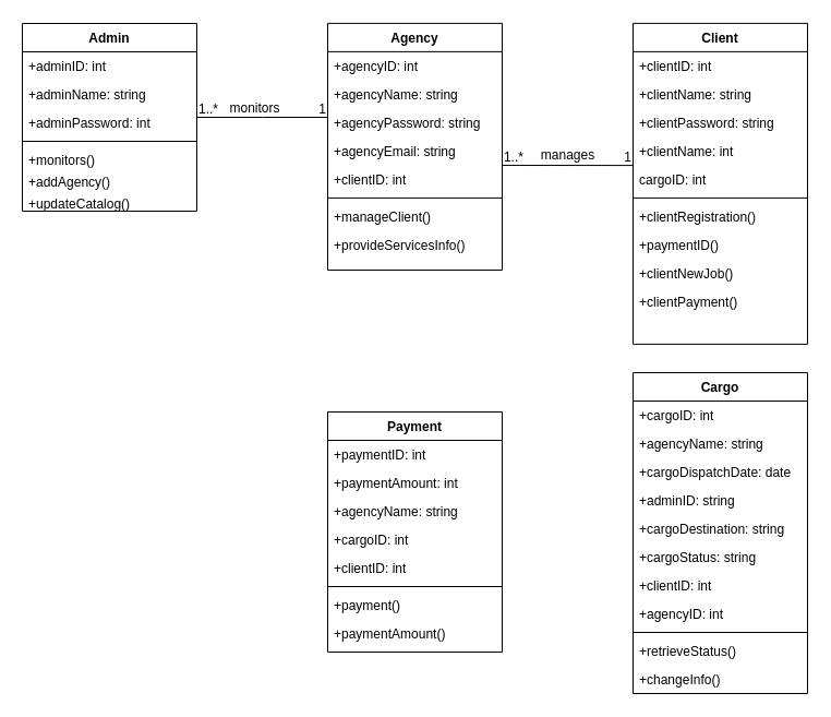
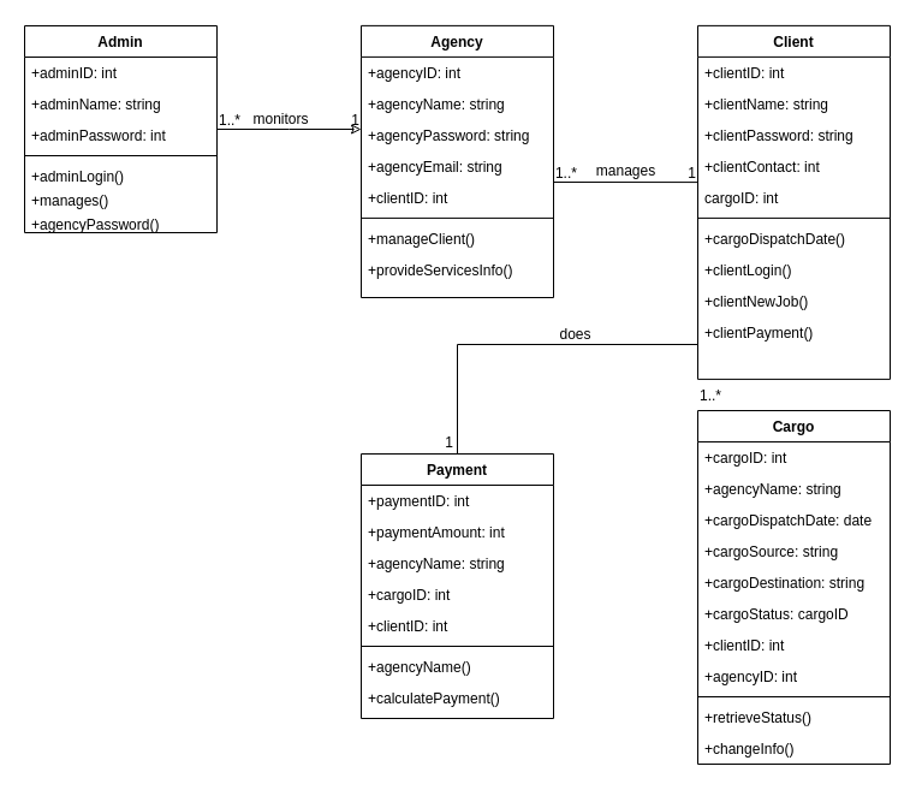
  <mxCell id="0" />
  <mxCell id="1" parent="0" />
  <mxCell id="2" value="Admin" style="swimlane;fontStyle=1;align=center;verticalAlign=top;childLayout=stackLayout;horizontal=1;startSize=26;horizontalStack=0;resizeParent=1;resizeLast=0;collapsible=1;marginBottom=0;rounded=0;shadow=0;strokeWidth=1;" parent="1" vertex="1"><mxGeometry x="20" y="21" width="160" height="172" as="geometry"><mxRectangle x="230" y="140" width="160" height="26" as="alternateBounds" /></mxGeometry></mxCell>
  <mxCell id="3" value="+adminID: int" style="text;align=left;verticalAlign=top;spacingLeft=4;spacingRight=4;overflow=hidden;rotatable=0;points=[[0,0.5],[1,0.5]];portConstraint=eastwest;" parent="2" vertex="1"><mxGeometry y="26" width="160" height="26" as="geometry" /></mxCell>
  <mxCell id="4" value="+adminName: string" style="text;align=left;verticalAlign=top;spacingLeft=4;spacingRight=4;overflow=hidden;rotatable=0;points=[[0,0.5],[1,0.5]];portConstraint=eastwest;rounded=0;shadow=0;html=0;" parent="2" vertex="1"><mxGeometry y="52" width="160" height="26" as="geometry" /></mxCell>
  <mxCell id="5" value="+adminPassword: int" style="text;align=left;verticalAlign=top;spacingLeft=4;spacingRight=4;overflow=hidden;rotatable=0;points=[[0,0.5],[1,0.5]];portConstraint=eastwest;rounded=0;shadow=0;html=0;" parent="2" vertex="1"><mxGeometry y="78" width="160" height="26" as="geometry" /></mxCell>
  <mxCell id="6" value="" style="line;html=1;strokeWidth=1;align=left;verticalAlign=middle;spacingTop=-1;spacingLeft=3;spacingRight=3;rotatable=0;labelPosition=right;points=[];portConstraint=eastwest;" parent="2" vertex="1"><mxGeometry y="104" width="160" height="8" as="geometry" /></mxCell>
- <mxCell id="7" value="+monitors()" style="text;align=left;verticalAlign=top;spacingLeft=4;spacingRight=4;overflow=hidden;rotatable=0;points=[[0,0.5],[1,0.5]];portConstraint=eastwest;" parent="2" vertex="1"><mxGeometry y="112" width="160" height="20" as="geometry" /></mxCell>
- <mxCell id="8" value="+addAgency()" style="text;align=left;verticalAlign=top;spacingLeft=4;spacingRight=4;overflow=hidden;rotatable=0;points=[[0,0.5],[1,0.5]];portConstraint=eastwest;" parent="2" vertex="1"><mxGeometry y="132" width="160" height="20" as="geometry" /></mxCell>
- <mxCell id="9" value="+updateCatalog()" style="text;align=left;verticalAlign=top;spacingLeft=4;spacingRight=4;overflow=hidden;rotatable=0;points=[[0,0.5],[1,0.5]];portConstraint=eastwest;" parent="2" vertex="1"><mxGeometry y="152" width="160" height="20" as="geometry" /></mxCell>
+ <mxCell id="7" value="+adminLogin()" style="text;align=left;verticalAlign=top;spacingLeft=4;spacingRight=4;overflow=hidden;rotatable=0;points=[[0,0.5],[1,0.5]];portConstraint=eastwest;" parent="2" vertex="1"><mxGeometry y="112" width="160" height="20" as="geometry" /></mxCell>
+ <mxCell id="8" value="+manages()" style="text;align=left;verticalAlign=top;spacingLeft=4;spacingRight=4;overflow=hidden;rotatable=0;points=[[0,0.5],[1,0.5]];portConstraint=eastwest;" parent="2" vertex="1"><mxGeometry y="132" width="160" height="20" as="geometry" /></mxCell>
+ <mxCell id="9" value="+agencyPassword()" style="text;align=left;verticalAlign=top;spacingLeft=4;spacingRight=4;overflow=hidden;rotatable=0;points=[[0,0.5],[1,0.5]];portConstraint=eastwest;" parent="2" vertex="1"><mxGeometry y="152" width="160" height="20" as="geometry" /></mxCell>
  <mxCell id="10" value="Agency" style="swimlane;fontStyle=1;align=center;verticalAlign=top;childLayout=stackLayout;horizontal=1;startSize=26;horizontalStack=0;resizeParent=1;resizeLast=0;collapsible=1;marginBottom=0;rounded=0;shadow=0;strokeWidth=1;" parent="1" vertex="1"><mxGeometry x="300" y="20.9" width="160" height="226.1" as="geometry"><mxRectangle x="550" y="140" width="160" height="26" as="alternateBounds" /></mxGeometry></mxCell>
  <mxCell id="11" value="+agencyID: int" style="text;align=left;verticalAlign=top;spacingLeft=4;spacingRight=4;overflow=hidden;rotatable=0;points=[[0,0.5],[1,0.5]];portConstraint=eastwest;" parent="10" vertex="1"><mxGeometry y="26" width="160" height="26" as="geometry" /></mxCell>
  <mxCell id="12" value="+agencyName: string" style="text;align=left;verticalAlign=top;spacingLeft=4;spacingRight=4;overflow=hidden;rotatable=0;points=[[0,0.5],[1,0.5]];portConstraint=eastwest;rounded=0;shadow=0;html=0;" parent="10" vertex="1"><mxGeometry y="52" width="160" height="26" as="geometry" /></mxCell>
  <mxCell id="13" value="+agencyPassword: string" style="text;align=left;verticalAlign=top;spacingLeft=4;spacingRight=4;overflow=hidden;rotatable=0;points=[[0,0.5],[1,0.5]];portConstraint=eastwest;rounded=0;shadow=0;html=0;" parent="10" vertex="1"><mxGeometry y="78" width="160" height="26" as="geometry" /></mxCell>
  <mxCell id="14" value="+agencyEmail: string" style="text;align=left;verticalAlign=top;spacingLeft=4;spacingRight=4;overflow=hidden;rotatable=0;points=[[0,0.5],[1,0.5]];portConstraint=eastwest;rounded=0;shadow=0;html=0;" parent="10" vertex="1"><mxGeometry y="104" width="160" height="26" as="geometry" /></mxCell>
  <mxCell id="15" value="+clientID: int" style="text;align=left;verticalAlign=top;spacingLeft=4;spacingRight=4;overflow=hidden;rotatable=0;points=[[0,0.5],[1,0.5]];portConstraint=eastwest;rounded=0;shadow=0;html=0;" parent="10" vertex="1"><mxGeometry y="130" width="160" height="26" as="geometry" /></mxCell>
  <mxCell id="16" value="" style="line;html=1;strokeWidth=1;align=left;verticalAlign=middle;spacingTop=-1;spacingLeft=3;spacingRight=3;rotatable=0;labelPosition=right;points=[];portConstraint=eastwest;" parent="10" vertex="1"><mxGeometry y="156" width="160" height="8" as="geometry" /></mxCell>
  <mxCell id="17" value="+manageClient()" style="text;align=left;verticalAlign=top;spacingLeft=4;spacingRight=4;overflow=hidden;rotatable=0;points=[[0,0.5],[1,0.5]];portConstraint=eastwest;" parent="10" vertex="1"><mxGeometry y="164" width="160" height="26" as="geometry" /></mxCell>
  <mxCell id="18" value="+provideServicesInfo()" style="text;align=left;verticalAlign=top;spacingLeft=4;spacingRight=4;overflow=hidden;rotatable=0;points=[[0,0.5],[1,0.5]];portConstraint=eastwest;" parent="10" vertex="1"><mxGeometry y="190" width="160" height="26" as="geometry" /></mxCell>
- <mxCell id="19" value="" style="endArrow=none;shadow=0;strokeWidth=1;rounded=0;endFill=0;edgeStyle=elbowEdgeStyle;elbow=vertical;" parent="1" source="2" target="10" edge="1"><mxGeometry x="0.5" y="41" relative="1" as="geometry"><mxPoint x="156" y="98" as="sourcePoint" /><mxPoint x="316" y="98" as="targetPoint" /><mxPoint x="-40" y="32" as="offset" /></mxGeometry></mxCell>
+ <mxCell id="19" value="" style="endArrow=classic;shadow=0;strokeWidth=1;rounded=0;endFill=0;edgeStyle=elbowEdgeStyle;elbow=vertical;" parent="1" source="2" target="10" edge="1"><mxGeometry x="0.5" y="41" relative="1" as="geometry"><mxPoint x="156" y="98" as="sourcePoint" /><mxPoint x="316" y="98" as="targetPoint" /><mxPoint x="-40" y="32" as="offset" /></mxGeometry></mxCell>
  <mxCell id="20" value="1..*" style="resizable=0;align=left;verticalAlign=bottom;labelBackgroundColor=none;fontSize=12;" parent="19" connectable="0" vertex="1"><mxGeometry x="-1" relative="1" as="geometry"><mxPoint y="1" as="offset" /></mxGeometry></mxCell>
  <mxCell id="21" value="1" style="resizable=0;align=right;verticalAlign=bottom;labelBackgroundColor=none;fontSize=12;" parent="19" connectable="0" vertex="1"><mxGeometry x="1" relative="1" as="geometry"><mxPoint y="1" as="offset" /></mxGeometry></mxCell>
  <mxCell id="22" value="monitors" style="text;html=1;resizable=0;points=[];;align=center;verticalAlign=middle;labelBackgroundColor=none;rounded=0;shadow=0;strokeWidth=1;fontSize=12;" parent="19" vertex="1" connectable="0"><mxGeometry x="0.5" y="49" relative="1" as="geometry"><mxPoint x="-38" y="40" as="offset" /></mxGeometry></mxCell>
+ <mxCell id="23" value="" style="endArrow=none;shadow=0;strokeWidth=1;rounded=0;endFill=0;edgeStyle=elbowEdgeStyle;elbow=vertical;entryX=0;entryY=0.5;entryDx=0;entryDy=0;exitX=0.5;exitY=0;exitDx=0;exitDy=0;" parent="1" source="54" target="41" edge="1"><mxGeometry x="0.5" y="41" relative="1" as="geometry"><mxPoint x="430" y="400.996" as="sourcePoint" /><mxPoint x="550" y="400.996" as="targetPoint" /><mxPoint x="-40" y="32" as="offset" /><Array as="points"><mxPoint x="445" y="286" /><mxPoint x="485" y="310" /><mxPoint x="520" y="458" /></Array></mxGeometry></mxCell>
+ <mxCell id="24" value="1..*" style="resizable=0;align=left;verticalAlign=bottom;labelBackgroundColor=none;fontSize=12;" parent="23" connectable="0" vertex="1"><mxGeometry x="-1" relative="1" as="geometry"><mxPoint x="200" y="-40" as="offset" /></mxGeometry></mxCell>
+ <mxCell id="25" value="1" style="resizable=0;align=right;verticalAlign=bottom;labelBackgroundColor=none;fontSize=12;" parent="23" connectable="0" vertex="1"><mxGeometry x="1" relative="1" as="geometry"><mxPoint x="-202" y="100" as="offset" /></mxGeometry></mxCell>
+ <mxCell id="26" value="does" style="text;html=1;resizable=0;points=[];;align=center;verticalAlign=middle;labelBackgroundColor=none;rounded=0;shadow=0;strokeWidth=1;fontSize=12;" parent="23" vertex="1" connectable="0"><mxGeometry x="0.5" y="49" relative="1" as="geometry"><mxPoint x="-38" y="40" as="offset" /></mxGeometry></mxCell>
  <mxCell id="27" value="" style="endArrow=none;shadow=0;strokeWidth=1;rounded=0;endFill=0;edgeStyle=elbowEdgeStyle;elbow=vertical;exitX=1;exitY=0.5;exitDx=0;exitDy=0;entryX=0;entryY=0.5;entryDx=0;entryDy=0;" parent="1" edge="1"><mxGeometry x="0.5" y="41" relative="1" as="geometry"><mxPoint x="460" y="151" as="sourcePoint" /><mxPoint x="580" y="151" as="targetPoint" /><mxPoint x="-40" y="32" as="offset" /><Array as="points"><mxPoint x="530" y="151.1" /></Array></mxGeometry></mxCell>
  <mxCell id="28" value="1..*" style="resizable=0;align=left;verticalAlign=bottom;labelBackgroundColor=none;fontSize=12;" parent="27" connectable="0" vertex="1"><mxGeometry x="-1" relative="1" as="geometry"><mxPoint y="1" as="offset" /></mxGeometry></mxCell>
  <mxCell id="29" value="1" style="resizable=0;align=right;verticalAlign=bottom;labelBackgroundColor=none;fontSize=12;" parent="27" connectable="0" vertex="1"><mxGeometry x="1" relative="1" as="geometry"><mxPoint y="1" as="offset" /></mxGeometry></mxCell>
  <mxCell id="30" value="manages" style="text;html=1;resizable=0;points=[];;align=center;verticalAlign=middle;labelBackgroundColor=none;rounded=0;shadow=0;strokeWidth=1;fontSize=12;" parent="27" vertex="1" connectable="0"><mxGeometry x="0.5" y="49" relative="1" as="geometry"><mxPoint x="-30" y="39" as="offset" /></mxGeometry></mxCell>
  <mxCell id="31" value="Client" style="swimlane;fontStyle=1;align=center;verticalAlign=top;childLayout=stackLayout;horizontal=1;startSize=26;horizontalStack=0;resizeParent=1;resizeLast=0;collapsible=1;marginBottom=0;rounded=0;shadow=0;strokeWidth=1;" parent="1" vertex="1"><mxGeometry x="580" y="20.9" width="160" height="294" as="geometry"><mxRectangle x="550" y="140" width="160" height="26" as="alternateBounds" /></mxGeometry></mxCell>
  <mxCell id="32" value="+clientID: int" style="text;align=left;verticalAlign=top;spacingLeft=4;spacingRight=4;overflow=hidden;rotatable=0;points=[[0,0.5],[1,0.5]];portConstraint=eastwest;" parent="31" vertex="1"><mxGeometry y="26" width="160" height="26" as="geometry" /></mxCell>
  <mxCell id="33" value="+clientName: string" style="text;align=left;verticalAlign=top;spacingLeft=4;spacingRight=4;overflow=hidden;rotatable=0;points=[[0,0.5],[1,0.5]];portConstraint=eastwest;rounded=0;shadow=0;html=0;" parent="31" vertex="1"><mxGeometry y="52" width="160" height="26" as="geometry" /></mxCell>
  <mxCell id="34" value="+clientPassword: string" style="text;align=left;verticalAlign=top;spacingLeft=4;spacingRight=4;overflow=hidden;rotatable=0;points=[[0,0.5],[1,0.5]];portConstraint=eastwest;rounded=0;shadow=0;html=0;" parent="31" vertex="1"><mxGeometry y="78" width="160" height="26" as="geometry" /></mxCell>
- <mxCell id="35" value="+clientName: int" style="text;align=left;verticalAlign=top;spacingLeft=4;spacingRight=4;overflow=hidden;rotatable=0;points=[[0,0.5],[1,0.5]];portConstraint=eastwest;rounded=0;shadow=0;html=0;" parent="31" vertex="1"><mxGeometry y="104" width="160" height="26" as="geometry" /></mxCell>
+ <mxCell id="35" value="+clientContact: int" style="text;align=left;verticalAlign=top;spacingLeft=4;spacingRight=4;overflow=hidden;rotatable=0;points=[[0,0.5],[1,0.5]];portConstraint=eastwest;rounded=0;shadow=0;html=0;" parent="31" vertex="1"><mxGeometry y="104" width="160" height="26" as="geometry" /></mxCell>
  <mxCell id="36" value="cargoID: int" style="text;align=left;verticalAlign=top;spacingLeft=4;spacingRight=4;overflow=hidden;rotatable=0;points=[[0,0.5],[1,0.5]];portConstraint=eastwest;rounded=0;shadow=0;html=0;" parent="31" vertex="1"><mxGeometry y="130" width="160" height="26" as="geometry" /></mxCell>
  <mxCell id="37" value="" style="line;html=1;strokeWidth=1;align=left;verticalAlign=middle;spacingTop=-1;spacingLeft=3;spacingRight=3;rotatable=0;labelPosition=right;points=[];portConstraint=eastwest;" parent="31" vertex="1"><mxGeometry y="156" width="160" height="8" as="geometry" /></mxCell>
- <mxCell id="38" value="+clientRegistration()" style="text;align=left;verticalAlign=top;spacingLeft=4;spacingRight=4;overflow=hidden;rotatable=0;points=[[0,0.5],[1,0.5]];portConstraint=eastwest;" parent="31" vertex="1"><mxGeometry y="164" width="160" height="26" as="geometry" /></mxCell>
- <mxCell id="39" value="+paymentID()" style="text;align=left;verticalAlign=top;spacingLeft=4;spacingRight=4;overflow=hidden;rotatable=0;points=[[0,0.5],[1,0.5]];portConstraint=eastwest;" parent="31" vertex="1"><mxGeometry y="190" width="160" height="26" as="geometry" /></mxCell>
+ <mxCell id="38" value="+cargoDispatchDate()" style="text;align=left;verticalAlign=top;spacingLeft=4;spacingRight=4;overflow=hidden;rotatable=0;points=[[0,0.5],[1,0.5]];portConstraint=eastwest;" parent="31" vertex="1"><mxGeometry y="164" width="160" height="26" as="geometry" /></mxCell>
+ <mxCell id="39" value="+clientLogin()" style="text;align=left;verticalAlign=top;spacingLeft=4;spacingRight=4;overflow=hidden;rotatable=0;points=[[0,0.5],[1,0.5]];portConstraint=eastwest;" parent="31" vertex="1"><mxGeometry y="190" width="160" height="26" as="geometry" /></mxCell>
  <mxCell id="40" value="+clientNewJob()" style="text;align=left;verticalAlign=top;spacingLeft=4;spacingRight=4;overflow=hidden;rotatable=0;points=[[0,0.5],[1,0.5]];portConstraint=eastwest;" parent="31" vertex="1"><mxGeometry y="216" width="160" height="26" as="geometry" /></mxCell>
  <mxCell id="41" value="+clientPayment()" style="text;align=left;verticalAlign=top;spacingLeft=4;spacingRight=4;overflow=hidden;rotatable=0;points=[[0,0.5],[1,0.5]];portConstraint=eastwest;" parent="31" vertex="1"><mxGeometry y="242" width="160" height="26" as="geometry" /></mxCell>
  <mxCell id="42" value="Cargo" style="swimlane;fontStyle=1;align=center;verticalAlign=top;childLayout=stackLayout;horizontal=1;startSize=26;horizontalStack=0;resizeParent=1;resizeLast=0;collapsible=1;marginBottom=0;rounded=0;shadow=0;strokeWidth=1;" parent="1" vertex="1"><mxGeometry x="580" y="341" width="160" height="294" as="geometry"><mxRectangle x="550" y="140" width="160" height="26" as="alternateBounds" /></mxGeometry></mxCell>
  <mxCell id="43" value="+cargoID: int" style="text;align=left;verticalAlign=top;spacingLeft=4;spacingRight=4;overflow=hidden;rotatable=0;points=[[0,0.5],[1,0.5]];portConstraint=eastwest;" parent="42" vertex="1"><mxGeometry y="26" width="160" height="26" as="geometry" /></mxCell>
  <mxCell id="44" value="+agencyName: string" style="text;align=left;verticalAlign=top;spacingLeft=4;spacingRight=4;overflow=hidden;rotatable=0;points=[[0,0.5],[1,0.5]];portConstraint=eastwest;rounded=0;shadow=0;html=0;" parent="42" vertex="1"><mxGeometry y="52" width="160" height="26" as="geometry" /></mxCell>
  <mxCell id="45" value="+cargoDispatchDate: date" style="text;align=left;verticalAlign=top;spacingLeft=4;spacingRight=4;overflow=hidden;rotatable=0;points=[[0,0.5],[1,0.5]];portConstraint=eastwest;rounded=0;shadow=0;html=0;" parent="42" vertex="1"><mxGeometry y="78" width="160" height="26" as="geometry" /></mxCell>
- <mxCell id="46" value="+adminID: string" style="text;align=left;verticalAlign=top;spacingLeft=4;spacingRight=4;overflow=hidden;rotatable=0;points=[[0,0.5],[1,0.5]];portConstraint=eastwest;rounded=0;shadow=0;html=0;" parent="42" vertex="1"><mxGeometry y="104" width="160" height="26" as="geometry" /></mxCell>
+ <mxCell id="46" value="+cargoSource: string" style="text;align=left;verticalAlign=top;spacingLeft=4;spacingRight=4;overflow=hidden;rotatable=0;points=[[0,0.5],[1,0.5]];portConstraint=eastwest;rounded=0;shadow=0;html=0;" parent="42" vertex="1"><mxGeometry y="104" width="160" height="26" as="geometry" /></mxCell>
  <mxCell id="47" value="+cargoDestination: string" style="text;align=left;verticalAlign=top;spacingLeft=4;spacingRight=4;overflow=hidden;rotatable=0;points=[[0,0.5],[1,0.5]];portConstraint=eastwest;rounded=0;shadow=0;html=0;" parent="42" vertex="1"><mxGeometry y="130" width="160" height="26" as="geometry" /></mxCell>
- <mxCell id="48" value="+cargoStatus: string" style="text;align=left;verticalAlign=top;spacingLeft=4;spacingRight=4;overflow=hidden;rotatable=0;points=[[0,0.5],[1,0.5]];portConstraint=eastwest;rounded=0;shadow=0;html=0;" parent="42" vertex="1"><mxGeometry y="156" width="160" height="26" as="geometry" /></mxCell>
+ <mxCell id="48" value="+cargoStatus: cargoID" style="text;align=left;verticalAlign=top;spacingLeft=4;spacingRight=4;overflow=hidden;rotatable=0;points=[[0,0.5],[1,0.5]];portConstraint=eastwest;rounded=0;shadow=0;html=0;" parent="42" vertex="1"><mxGeometry y="156" width="160" height="26" as="geometry" /></mxCell>
  <mxCell id="49" value="+clientID: int" style="text;align=left;verticalAlign=top;spacingLeft=4;spacingRight=4;overflow=hidden;rotatable=0;points=[[0,0.5],[1,0.5]];portConstraint=eastwest;rounded=0;shadow=0;html=0;" parent="42" vertex="1"><mxGeometry y="182" width="160" height="26" as="geometry" /></mxCell>
  <mxCell id="50" value="+agencyID: int" style="text;align=left;verticalAlign=top;spacingLeft=4;spacingRight=4;overflow=hidden;rotatable=0;points=[[0,0.5],[1,0.5]];portConstraint=eastwest;rounded=0;shadow=0;html=0;" parent="42" vertex="1"><mxGeometry y="208" width="160" height="26" as="geometry" /></mxCell>
  <mxCell id="51" value="" style="line;html=1;strokeWidth=1;align=left;verticalAlign=middle;spacingTop=-1;spacingLeft=3;spacingRight=3;rotatable=0;labelPosition=right;points=[];portConstraint=eastwest;" parent="42" vertex="1"><mxGeometry y="234" width="160" height="8" as="geometry" /></mxCell>
  <mxCell id="52" value="+retrieveStatus()&#10;" style="text;align=left;verticalAlign=top;spacingLeft=4;spacingRight=4;overflow=hidden;rotatable=0;points=[[0,0.5],[1,0.5]];portConstraint=eastwest;" parent="42" vertex="1"><mxGeometry y="242" width="160" height="26" as="geometry" /></mxCell>
  <mxCell id="53" value="+changeInfo()" style="text;align=left;verticalAlign=top;spacingLeft=4;spacingRight=4;overflow=hidden;rotatable=0;points=[[0,0.5],[1,0.5]];portConstraint=eastwest;" parent="42" vertex="1"><mxGeometry y="268" width="160" height="26" as="geometry" /></mxCell>
  <mxCell id="54" value="Payment" style="swimlane;fontStyle=1;align=center;verticalAlign=top;childLayout=stackLayout;horizontal=1;startSize=26;horizontalStack=0;resizeParent=1;resizeLast=0;collapsible=1;marginBottom=0;rounded=0;shadow=0;strokeWidth=1;" parent="1" vertex="1"><mxGeometry x="300" y="377" width="160" height="220" as="geometry"><mxRectangle x="550" y="140" width="160" height="26" as="alternateBounds" /></mxGeometry></mxCell>
  <mxCell id="55" value="+paymentID: int" style="text;align=left;verticalAlign=top;spacingLeft=4;spacingRight=4;overflow=hidden;rotatable=0;points=[[0,0.5],[1,0.5]];portConstraint=eastwest;" parent="54" vertex="1"><mxGeometry y="26" width="160" height="26" as="geometry" /></mxCell>
  <mxCell id="56" value="+paymentAmount: int" style="text;align=left;verticalAlign=top;spacingLeft=4;spacingRight=4;overflow=hidden;rotatable=0;points=[[0,0.5],[1,0.5]];portConstraint=eastwest;rounded=0;shadow=0;html=0;" parent="54" vertex="1"><mxGeometry y="52" width="160" height="26" as="geometry" /></mxCell>
  <mxCell id="57" value="+agencyName: string" style="text;align=left;verticalAlign=top;spacingLeft=4;spacingRight=4;overflow=hidden;rotatable=0;points=[[0,0.5],[1,0.5]];portConstraint=eastwest;rounded=0;shadow=0;html=0;" parent="54" vertex="1"><mxGeometry y="78" width="160" height="26" as="geometry" /></mxCell>
  <mxCell id="58" value="+cargoID: int" style="text;align=left;verticalAlign=top;spacingLeft=4;spacingRight=4;overflow=hidden;rotatable=0;points=[[0,0.5],[1,0.5]];portConstraint=eastwest;rounded=0;shadow=0;html=0;" parent="54" vertex="1"><mxGeometry y="104" width="160" height="26" as="geometry" /></mxCell>
  <mxCell id="59" value="+clientID: int" style="text;align=left;verticalAlign=top;spacingLeft=4;spacingRight=4;overflow=hidden;rotatable=0;points=[[0,0.5],[1,0.5]];portConstraint=eastwest;rounded=0;shadow=0;html=0;" parent="54" vertex="1"><mxGeometry y="130" width="160" height="26" as="geometry" /></mxCell>
  <mxCell id="60" value="" style="line;html=1;strokeWidth=1;align=left;verticalAlign=middle;spacingTop=-1;spacingLeft=3;spacingRight=3;rotatable=0;labelPosition=right;points=[];portConstraint=eastwest;" parent="54" vertex="1"><mxGeometry y="156" width="160" height="8" as="geometry" /></mxCell>
- <mxCell id="61" value="+payment()" style="text;align=left;verticalAlign=top;spacingLeft=4;spacingRight=4;overflow=hidden;rotatable=0;points=[[0,0.5],[1,0.5]];portConstraint=eastwest;" parent="54" vertex="1"><mxGeometry y="164" width="160" height="26" as="geometry" /></mxCell>
- <mxCell id="62" value="+paymentAmount()" style="text;align=left;verticalAlign=top;spacingLeft=4;spacingRight=4;overflow=hidden;rotatable=0;points=[[0,0.5],[1,0.5]];portConstraint=eastwest;" parent="54" vertex="1"><mxGeometry y="190" width="160" height="30" as="geometry" /></mxCell>
+ <mxCell id="61" value="+agencyName()" style="text;align=left;verticalAlign=top;spacingLeft=4;spacingRight=4;overflow=hidden;rotatable=0;points=[[0,0.5],[1,0.5]];portConstraint=eastwest;" parent="54" vertex="1"><mxGeometry y="164" width="160" height="26" as="geometry" /></mxCell>
+ <mxCell id="62" value="+calculatePayment()" style="text;align=left;verticalAlign=top;spacingLeft=4;spacingRight=4;overflow=hidden;rotatable=0;points=[[0,0.5],[1,0.5]];portConstraint=eastwest;" parent="54" vertex="1"><mxGeometry y="190" width="160" height="30" as="geometry" /></mxCell>
